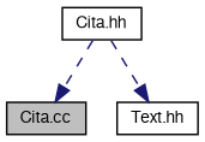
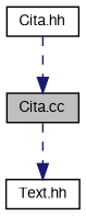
  digraph {
    node [color=black fillcolor=white fontname=FreeSans fontsize=10 shape=record style=filled]
    edge [color=midnightblue fontname=FreeSans fontsize=10 labelfontname=FreeSans labelfontsize=10 style=dashed]
    n1 [fillcolor=grey75 fontcolor=black height=0.2 label="Cita.cc" width=0.4]
    n2 [height=0.2 label="Cita.hh" width=0.4]
    n3 [height=0.2 label="Text.hh" width=0.4]
    n2 -> n1
-   n2 -> n3
+   n1 -> n3
  }
